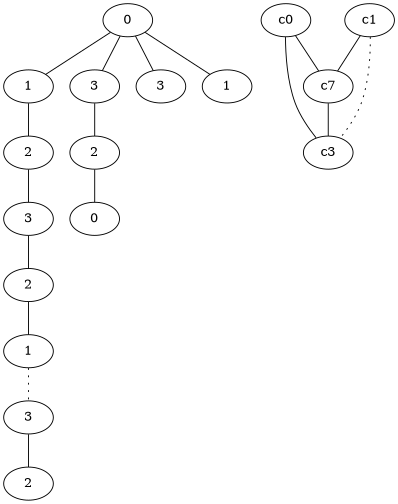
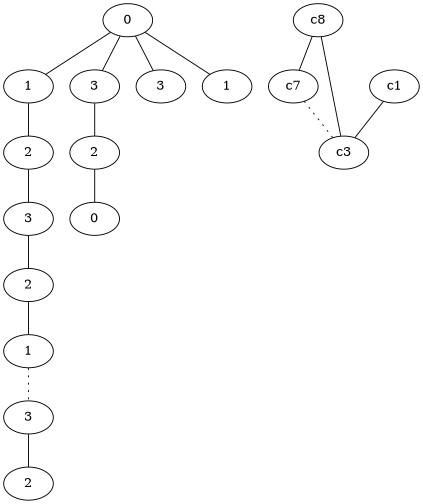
  graph {
    n1 [label=0]
    n2 [label=1]
    n3 [label=3]
    n4 [label=3]
    n5 [label=1]
    n6 [label=2]
    n7 [label=2]
    n8 [label=3]
    n9 [label=2]
    n10 [label=1]
    n11 [label=3]
    n12 [label=2]
    n13 [label=0]
    n14 [label=c7]
-   c0
+   c0 [label=c8]
    c3
    c1
    n1 -- n2
    n1 -- n3
    n1 -- n4
    n1 -- n5
    n2 -- n6
    n3 -- n7
    n6 -- n8
    n7 -- n13
    n8 -- n9
    n9 -- n10
    n10 -- n11 [style=dotted]
    n11 -- n12
-   n14 -- c3
+   n14 -- c3 [style=dotted]
    c0 -- n14
    c0 -- c3
-   c1 -- n14
-   c1 -- c3 [style=dotted]
+   c1 -- c3 [style=solid]
  }
